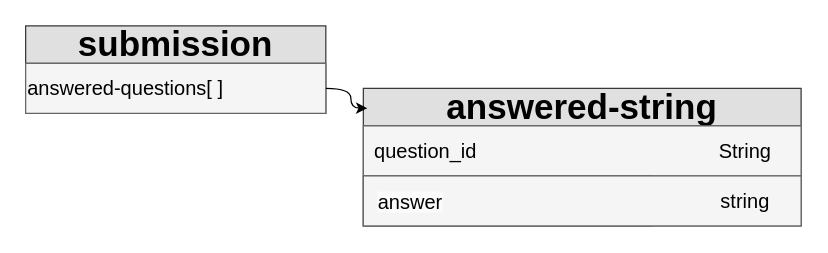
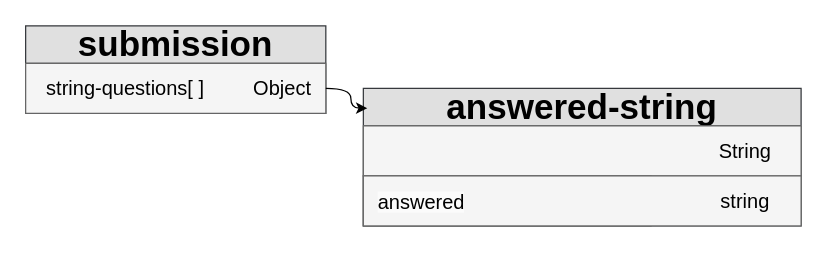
  <mxCell id="0" />
  <mxCell id="1" parent="0" />
  <mxCell id="2" value="&lt;font style=&quot;font-size: 28px;&quot;&gt;submission&lt;/font&gt;" style="swimlane;whiteSpace=wrap;html=1;startSize=30;fillStyle=solid;fillColor=#E0E0E0;strokeColor=#36393d;" vertex="1" parent="1"><mxGeometry x="20" y="20" width="240" height="70" as="geometry"><mxRectangle x="270" y="480" width="120" height="60" as="alternateBounds" /></mxGeometry></mxCell>
  <mxCell id="3" value="" style="rounded=0;whiteSpace=wrap;html=1;fillColor=#f5f5f5;fontColor=#333333;strokeColor=#666666;" vertex="1" parent="2"><mxGeometry y="30" width="240" height="40" as="geometry" /></mxCell>
- <mxCell id="4" value="&lt;span style=&quot;font-size: 16px;&quot;&gt;answered-questions[ ]&lt;/span&gt;" style="text;html=1;align=center;verticalAlign=middle;whiteSpace=wrap;rounded=0;" vertex="1" parent="2"><mxGeometry y="35" width="160" height="30" as="geometry" /></mxCell>
+ <mxCell id="4" value="&lt;span style=&quot;font-size: 16px;&quot;&gt;string-questions[ ]&lt;/span&gt;" style="text;html=1;align=center;verticalAlign=middle;whiteSpace=wrap;rounded=0;" vertex="1" parent="2"><mxGeometry y="35" width="160" height="30" as="geometry" /></mxCell>
+ <mxCell id="5" value="&lt;font style=&quot;font-size: 16px;&quot;&gt;Object&lt;/font&gt;" style="text;html=1;align=center;verticalAlign=middle;resizable=0;points=[];autosize=1;strokeColor=none;fillColor=none;" vertex="1" parent="2"><mxGeometry x="170" y="35" width="70" height="30" as="geometry" /></mxCell>
  <mxCell id="6" value="&lt;font style=&quot;font-size: 28px;&quot;&gt;answered-string&lt;/font&gt;" style="swimlane;whiteSpace=wrap;html=1;startSize=30;fillStyle=solid;fillColor=#E0E0E0;strokeColor=#36393d;" vertex="1" parent="1"><mxGeometry x="290" y="70" width="350" height="110" as="geometry"><mxRectangle x="270" y="480" width="120" height="60" as="alternateBounds" /></mxGeometry></mxCell>
  <mxCell id="7" value="" style="rounded=0;whiteSpace=wrap;html=1;fillColor=#f5f5f5;fontColor=#333333;strokeColor=#666666;" vertex="1" parent="6"><mxGeometry y="30" width="350" height="40" as="geometry" /></mxCell>
- <mxCell id="8" value="&lt;span style=&quot;font-size: 16px;&quot;&gt;question_id&lt;/span&gt;" style="text;html=1;align=center;verticalAlign=middle;whiteSpace=wrap;rounded=0;" vertex="1" parent="6"><mxGeometry x="10" y="35" width="80" height="30" as="geometry" /></mxCell>
  <mxCell id="9" value="" style="rounded=0;whiteSpace=wrap;html=1;fillColor=#f5f5f5;fontColor=#333333;strokeColor=#666666;" vertex="1" parent="6"><mxGeometry y="70" width="230" height="40" as="geometry" /></mxCell>
  <mxCell id="10" value="" style="rounded=0;whiteSpace=wrap;html=1;fillColor=#f5f5f5;fontColor=#333333;strokeColor=#666666;" vertex="1" parent="6"><mxGeometry y="70" width="350" height="40" as="geometry" /></mxCell>
- <mxCell id="11" value="&lt;span style=&quot;color: rgb(0, 0, 0); font-family: Helvetica; font-size: 16px; font-style: normal; font-variant-ligatures: normal; font-variant-caps: normal; font-weight: 400; letter-spacing: normal; orphans: 2; text-align: center; text-indent: 0px; text-transform: none; widows: 2; word-spacing: 0px; -webkit-text-stroke-width: 0px; white-space: normal; background-color: rgb(251, 251, 251); text-decoration-thickness: initial; text-decoration-style: initial; text-decoration-color: initial; display: inline !important; float: none;&quot;&gt;answer&lt;/span&gt;" style="text;whiteSpace=wrap;html=1;" vertex="1" parent="6"><mxGeometry x="10" y="75" width="110" height="30" as="geometry" /></mxCell>
+ <mxCell id="11" value="&lt;span style=&quot;color: rgb(0, 0, 0); font-family: Helvetica; font-size: 16px; font-style: normal; font-variant-ligatures: normal; font-variant-caps: normal; font-weight: 400; letter-spacing: normal; orphans: 2; text-align: center; text-indent: 0px; text-transform: none; widows: 2; word-spacing: 0px; -webkit-text-stroke-width: 0px; white-space: normal; background-color: rgb(251, 251, 251); text-decoration-thickness: initial; text-decoration-style: initial; text-decoration-color: initial; display: inline !important; float: none;&quot;&gt;answered&lt;/span&gt;" style="text;whiteSpace=wrap;html=1;" vertex="1" parent="6"><mxGeometry x="10" y="75" width="110" height="30" as="geometry" /></mxCell>
  <mxCell id="12" value="&lt;font style=&quot;font-size: 16px;&quot;&gt;String&lt;/font&gt;" style="text;html=1;align=center;verticalAlign=middle;resizable=0;points=[];autosize=1;strokeColor=none;fillColor=none;" vertex="1" parent="6"><mxGeometry x="270" y="35" width="70" height="30" as="geometry" /></mxCell>
  <mxCell id="13" value="&lt;font style=&quot;font-size: 16px;&quot;&gt;string&lt;/font&gt;" style="text;html=1;align=center;verticalAlign=middle;resizable=0;points=[];autosize=1;strokeColor=none;fillColor=none;" vertex="1" parent="6"><mxGeometry x="275" y="75" width="60" height="30" as="geometry" /></mxCell>
  <mxCell id="14" style="edgeStyle=orthogonalEdgeStyle;rounded=0;orthogonalLoop=1;jettySize=auto;html=1;entryX=0.009;entryY=0.144;entryDx=0;entryDy=0;curved=1;entryPerimeter=0;" edge="1" parent="1" source="3" target="6"><mxGeometry relative="1" as="geometry" /></mxCell>
